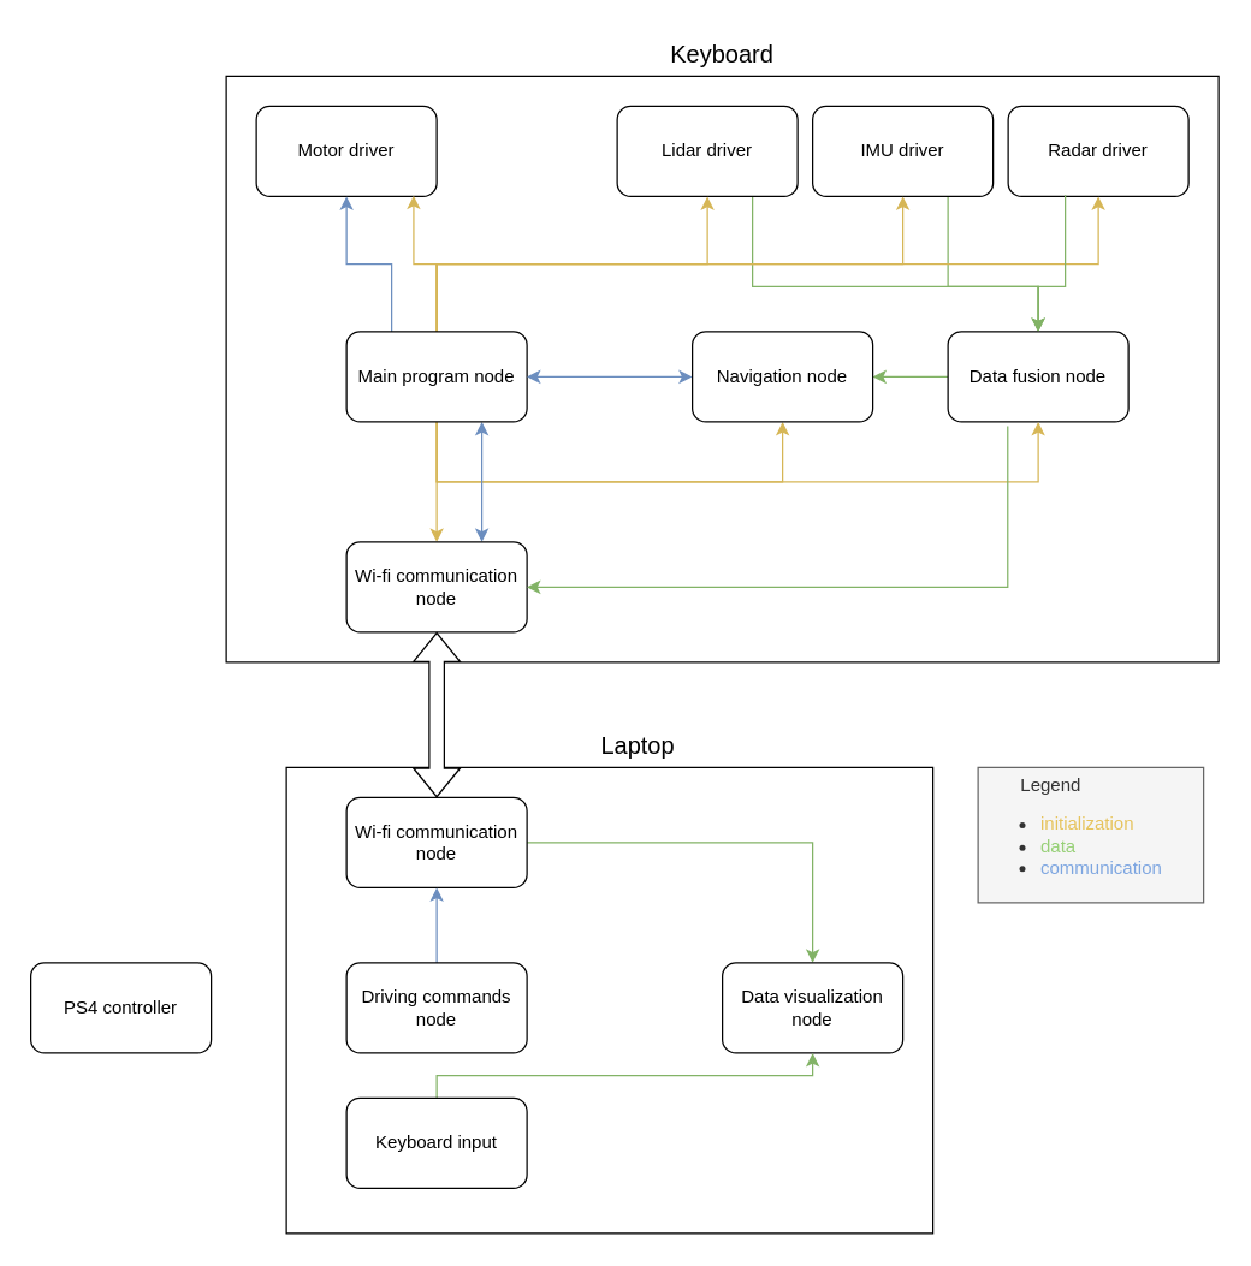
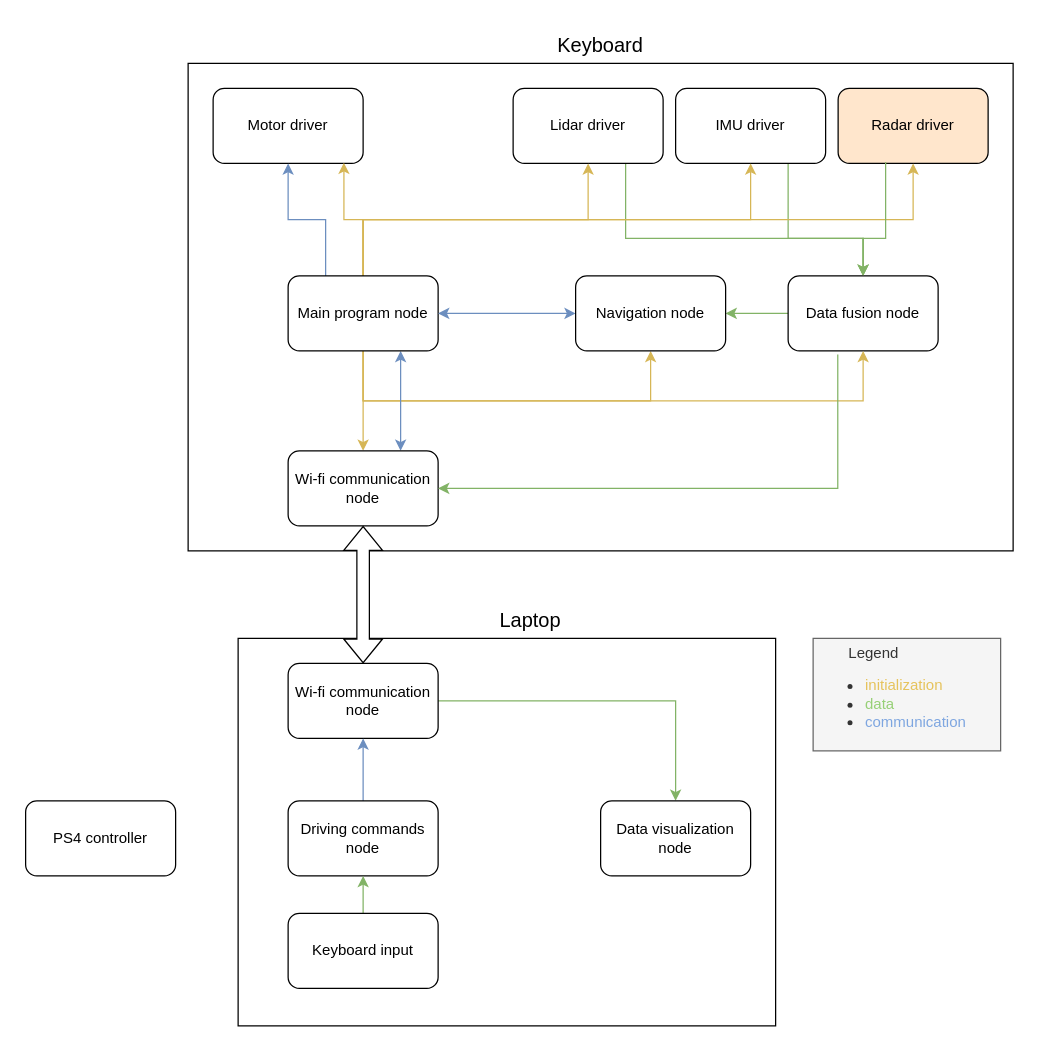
  <mxCell id="0" />
  <mxCell id="1" parent="0" />
  <mxCell id="2" value="" style="rounded=0;whiteSpace=wrap;html=1;" vertex="1" parent="1"><mxGeometry x="190" y="510" width="430" height="310" as="geometry" /></mxCell>
  <mxCell id="3" value="" style="rounded=0;whiteSpace=wrap;html=1;" vertex="1" parent="1"><mxGeometry x="150" y="50" width="660" height="390" as="geometry" /></mxCell>
  <mxCell id="4" value="Motor driver" style="rounded=1;whiteSpace=wrap;html=1;" vertex="1" parent="1"><mxGeometry x="170" y="70" width="120" height="60" as="geometry" /></mxCell>
  <mxCell id="5" style="edgeStyle=elbowEdgeStyle;rounded=0;orthogonalLoop=1;jettySize=auto;elbow=vertical;html=1;exitX=0.75;exitY=1;exitDx=0;exitDy=0;entryX=0.5;entryY=0;entryDx=0;entryDy=0;fillColor=#d5e8d4;strokeColor=#82b366;startArrow=none;startFill=0;" edge="1" parent="1" source="6" target="11"><mxGeometry relative="1" as="geometry"><Array as="points"><mxPoint x="600" y="190" /></Array></mxGeometry></mxCell>
  <mxCell id="6" value="Lidar driver" style="rounded=1;whiteSpace=wrap;html=1;" vertex="1" parent="1"><mxGeometry x="410" y="70" width="120" height="60" as="geometry" /></mxCell>
  <mxCell id="7" style="edgeStyle=elbowEdgeStyle;rounded=0;orthogonalLoop=1;jettySize=auto;elbow=vertical;html=1;exitX=0.75;exitY=1;exitDx=0;exitDy=0;entryX=0.5;entryY=0;entryDx=0;entryDy=0;fillColor=#d5e8d4;strokeColor=#82b366;startArrow=none;startFill=0;" edge="1" parent="1" source="8" target="11"><mxGeometry relative="1" as="geometry"><Array as="points"><mxPoint x="660" y="190" /></Array></mxGeometry></mxCell>
  <mxCell id="8" value="IMU driver" style="rounded=1;whiteSpace=wrap;html=1;" vertex="1" parent="1"><mxGeometry x="540" y="70" width="120" height="60" as="geometry" /></mxCell>
- <mxCell id="9" value="Radar driver" style="rounded=1;whiteSpace=wrap;html=1;" vertex="1" parent="1"><mxGeometry x="670" y="70" width="120" height="60" as="geometry" /></mxCell>
+ <mxCell id="9" value="Radar driver" style="rounded=1;whiteSpace=wrap;html=1;fillColor=#ffe6cc;" vertex="1" parent="1"><mxGeometry x="670" y="70" width="120" height="60" as="geometry" /></mxCell>
  <mxCell id="10" style="edgeStyle=elbowEdgeStyle;rounded=0;orthogonalLoop=1;jettySize=auto;elbow=vertical;html=1;exitX=0;exitY=0.5;exitDx=0;exitDy=0;entryX=1;entryY=0.5;entryDx=0;entryDy=0;fillColor=#d5e8d4;strokeColor=#82b366;" edge="1" parent="1" source="11" target="24"><mxGeometry relative="1" as="geometry" /></mxCell>
  <mxCell id="11" value="Data fusion node" style="rounded=1;whiteSpace=wrap;html=1;" vertex="1" parent="1"><mxGeometry x="630" y="220" width="120" height="60" as="geometry" /></mxCell>
  <mxCell id="12" style="edgeStyle=elbowEdgeStyle;rounded=0;orthogonalLoop=1;jettySize=auto;elbow=vertical;html=1;exitX=0.5;exitY=0;exitDx=0;exitDy=0;entryX=0.872;entryY=0.992;entryDx=0;entryDy=0;fillColor=#fff2cc;strokeColor=#d6b656;entryPerimeter=0;" edge="1" parent="1" source="21" target="4"><mxGeometry relative="1" as="geometry" /></mxCell>
  <mxCell id="13" style="edgeStyle=elbowEdgeStyle;rounded=0;orthogonalLoop=1;jettySize=auto;elbow=vertical;html=1;exitX=0.5;exitY=0;exitDx=0;exitDy=0;entryX=0.5;entryY=1;entryDx=0;entryDy=0;fillColor=#fff2cc;strokeColor=#d6b656;" edge="1" parent="1" source="21" target="6"><mxGeometry relative="1" as="geometry" /></mxCell>
  <mxCell id="14" style="edgeStyle=elbowEdgeStyle;rounded=0;orthogonalLoop=1;jettySize=auto;elbow=vertical;html=1;exitX=0.5;exitY=0;exitDx=0;exitDy=0;entryX=0.5;entryY=1;entryDx=0;entryDy=0;fillColor=#fff2cc;strokeColor=#d6b656;" edge="1" parent="1" source="21" target="8"><mxGeometry relative="1" as="geometry" /></mxCell>
  <mxCell id="15" style="edgeStyle=elbowEdgeStyle;rounded=0;orthogonalLoop=1;jettySize=auto;elbow=vertical;html=1;exitX=0.5;exitY=0;exitDx=0;exitDy=0;entryX=0.5;entryY=1;entryDx=0;entryDy=0;fillColor=#fff2cc;strokeColor=#d6b656;" edge="1" parent="1" source="21" target="9"><mxGeometry relative="1" as="geometry" /></mxCell>
  <mxCell id="16" style="edgeStyle=elbowEdgeStyle;rounded=0;orthogonalLoop=1;jettySize=auto;elbow=vertical;html=1;exitX=0.5;exitY=1;exitDx=0;exitDy=0;entryX=0.5;entryY=0;entryDx=0;entryDy=0;fillColor=#fff2cc;strokeColor=#d6b656;" edge="1" parent="1" source="21" target="22"><mxGeometry relative="1" as="geometry" /></mxCell>
  <mxCell id="17" style="edgeStyle=elbowEdgeStyle;rounded=0;orthogonalLoop=1;jettySize=auto;elbow=vertical;html=1;exitX=0.5;exitY=1;exitDx=0;exitDy=0;entryX=0.5;entryY=1;entryDx=0;entryDy=0;fillColor=#fff2cc;strokeColor=#d6b656;" edge="1" parent="1" source="21" target="11"><mxGeometry relative="1" as="geometry"><Array as="points"><mxPoint x="490" y="320" /></Array></mxGeometry></mxCell>
  <mxCell id="18" style="edgeStyle=elbowEdgeStyle;rounded=0;orthogonalLoop=1;jettySize=auto;elbow=vertical;html=1;exitX=0.5;exitY=1;exitDx=0;exitDy=0;entryX=0.5;entryY=1;entryDx=0;entryDy=0;fillColor=#fff2cc;strokeColor=#d6b656;" edge="1" parent="1" source="21" target="24"><mxGeometry relative="1" as="geometry"><Array as="points"><mxPoint x="400" y="320" /></Array></mxGeometry></mxCell>
  <mxCell id="19" style="edgeStyle=elbowEdgeStyle;rounded=0;orthogonalLoop=1;jettySize=auto;elbow=vertical;html=1;exitX=0.75;exitY=1;exitDx=0;exitDy=0;entryX=0.75;entryY=0;entryDx=0;entryDy=0;fillColor=#dae8fc;strokeColor=#6c8ebf;startArrow=classic;startFill=1;" edge="1" parent="1" source="21" target="22"><mxGeometry relative="1" as="geometry" /></mxCell>
  <mxCell id="20" style="edgeStyle=elbowEdgeStyle;rounded=0;orthogonalLoop=1;jettySize=auto;elbow=vertical;html=1;exitX=0.25;exitY=0;exitDx=0;exitDy=0;entryX=0.5;entryY=1;entryDx=0;entryDy=0;fillColor=#dae8fc;strokeColor=#6c8ebf;" edge="1" parent="1" source="21" target="4"><mxGeometry relative="1" as="geometry" /></mxCell>
  <mxCell id="21" value="Main program node" style="rounded=1;whiteSpace=wrap;html=1;" vertex="1" parent="1"><mxGeometry x="230" y="220" width="120" height="60" as="geometry" /></mxCell>
  <mxCell id="22" value="Wi-fi communication node" style="rounded=1;whiteSpace=wrap;html=1;" vertex="1" parent="1"><mxGeometry x="230" y="360" width="120" height="60" as="geometry" /></mxCell>
  <mxCell id="23" style="edgeStyle=elbowEdgeStyle;rounded=0;orthogonalLoop=1;jettySize=auto;elbow=vertical;html=1;exitX=0;exitY=0.5;exitDx=0;exitDy=0;entryX=1;entryY=0.5;entryDx=0;entryDy=0;fillColor=#dae8fc;strokeColor=#6c8ebf;startArrow=classic;startFill=1;" edge="1" parent="1" source="24" target="21"><mxGeometry relative="1" as="geometry" /></mxCell>
  <mxCell id="24" value="Navigation node" style="rounded=1;whiteSpace=wrap;html=1;" vertex="1" parent="1"><mxGeometry x="460" y="220" width="120" height="60" as="geometry" /></mxCell>
  <mxCell id="25" value="&lt;span style=&quot;white-space: pre;&quot;&gt;&#09;&lt;/span&gt;Legend&lt;div&gt;&lt;ul&gt;&lt;li&gt;&lt;font color=&quot;#e6c35c&quot;&gt;initialization&lt;/font&gt;&lt;/li&gt;&lt;li&gt;&lt;font color=&quot;#97d077&quot;&gt;data&lt;/font&gt;&lt;/li&gt;&lt;li&gt;&lt;font color=&quot;#7ea6e0&quot;&gt;communication&lt;/font&gt;&lt;/li&gt;&lt;/ul&gt;&lt;/div&gt;" style="text;html=1;align=left;verticalAlign=middle;whiteSpace=wrap;rounded=0;fillColor=#f5f5f5;fontColor=#333333;strokeColor=#666666;" vertex="1" parent="1"><mxGeometry x="650" y="510" width="150" height="90" as="geometry" /></mxCell>
  <mxCell id="26" style="edgeStyle=elbowEdgeStyle;rounded=0;orthogonalLoop=1;jettySize=auto;elbow=vertical;html=1;exitX=0.5;exitY=0;exitDx=0;exitDy=0;fillColor=#d5e8d4;strokeColor=#82b366;startArrow=classic;startFill=1;endArrow=none;endFill=0;" edge="1" parent="1" source="11"><mxGeometry relative="1" as="geometry"><mxPoint x="708" y="129" as="targetPoint" /><Array as="points"><mxPoint x="700" y="190" /><mxPoint x="710" y="160" /></Array></mxGeometry></mxCell>
  <mxCell id="27" style="edgeStyle=elbowEdgeStyle;rounded=0;orthogonalLoop=1;jettySize=auto;elbow=vertical;html=1;exitX=1;exitY=0.5;exitDx=0;exitDy=0;entryX=0.331;entryY=1.047;entryDx=0;entryDy=0;entryPerimeter=0;startArrow=classic;startFill=1;endArrow=none;endFill=0;fillColor=#d5e8d4;strokeColor=#82b366;" edge="1" parent="1" source="22" target="11"><mxGeometry relative="1" as="geometry"><Array as="points"><mxPoint x="510" y="390" /></Array></mxGeometry></mxCell>
  <mxCell id="28" value="Keyboard" style="text;html=1;align=center;verticalAlign=middle;whiteSpace=wrap;rounded=0;fontSize=16;" vertex="1" parent="1"><mxGeometry x="450" y="20" width="60" height="30" as="geometry" /></mxCell>
  <mxCell id="29" value="" style="shape=flexArrow;endArrow=classic;startArrow=classic;html=1;rounded=0;elbow=vertical;fillColor=default;gradientColor=none;exitX=0.5;exitY=0;exitDx=0;exitDy=0;entryX=0.5;entryY=1;entryDx=0;entryDy=0;" edge="1" parent="1" source="31" target="22"><mxGeometry width="100" height="100" relative="1" as="geometry"><mxPoint x="290" y="540" as="sourcePoint" /><mxPoint x="440" y="570" as="targetPoint" /></mxGeometry></mxCell>
  <mxCell id="30" style="edgeStyle=elbowEdgeStyle;rounded=0;orthogonalLoop=1;jettySize=auto;elbow=vertical;html=1;exitX=1;exitY=0.5;exitDx=0;exitDy=0;fillColor=#d5e8d4;strokeColor=#82b366;" edge="1" parent="1" source="31" target="32"><mxGeometry relative="1" as="geometry"><Array as="points"><mxPoint x="440" y="560" /></Array></mxGeometry></mxCell>
  <mxCell id="31" value="Wi-fi communication node" style="rounded=1;whiteSpace=wrap;html=1;" vertex="1" parent="1"><mxGeometry x="230" y="530" width="120" height="60" as="geometry" /></mxCell>
  <mxCell id="32" value="Data visualization node" style="rounded=1;whiteSpace=wrap;html=1;" vertex="1" parent="1"><mxGeometry x="480" y="640" width="120" height="60" as="geometry" /></mxCell>
  <mxCell id="33" style="edgeStyle=elbowEdgeStyle;rounded=0;orthogonalLoop=1;jettySize=auto;elbow=vertical;html=1;exitX=0.5;exitY=0;exitDx=0;exitDy=0;entryX=0.5;entryY=1;entryDx=0;entryDy=0;fillColor=#dae8fc;strokeColor=#6c8ebf;" edge="1" parent="1" source="34" target="31"><mxGeometry relative="1" as="geometry" /></mxCell>
  <mxCell id="34" value="Driving commands node" style="rounded=1;whiteSpace=wrap;html=1;" vertex="1" parent="1"><mxGeometry x="230" y="640" width="120" height="60" as="geometry" /></mxCell>
  <mxCell id="35" value="PS4 controller" style="rounded=1;whiteSpace=wrap;html=1;" vertex="1" parent="1"><mxGeometry x="20" y="640" width="120" height="60" as="geometry" /></mxCell>
- <mxCell id="36" style="edgeStyle=elbowEdgeStyle;rounded=0;orthogonalLoop=1;jettySize=auto;elbow=vertical;html=1;exitX=0.5;exitY=0;exitDx=0;exitDy=0;fillColor=#d5e8d4;strokeColor=#82b366;" edge="1" parent="1" source="37" target="32"><mxGeometry relative="1" as="geometry" /></mxCell>
+ <mxCell id="36" style="edgeStyle=elbowEdgeStyle;rounded=0;orthogonalLoop=1;jettySize=auto;elbow=vertical;html=1;exitX=0.5;exitY=0;exitDx=0;exitDy=0;entryX=0.5;entryY=1;entryDx=0;entryDy=0;fillColor=#d5e8d4;strokeColor=#82b366;" edge="1" parent="1" source="37" target="34"><mxGeometry relative="1" as="geometry" /></mxCell>
  <mxCell id="37" value="Keyboard input" style="rounded=1;whiteSpace=wrap;html=1;" vertex="1" parent="1"><mxGeometry x="230" y="730" width="120" height="60" as="geometry" /></mxCell>
  <mxCell id="38" value="Laptop" style="text;html=1;align=center;verticalAlign=middle;whiteSpace=wrap;rounded=0;fontSize=16;" vertex="1" parent="1"><mxGeometry x="394" y="480" width="60" height="30" as="geometry" /></mxCell>
